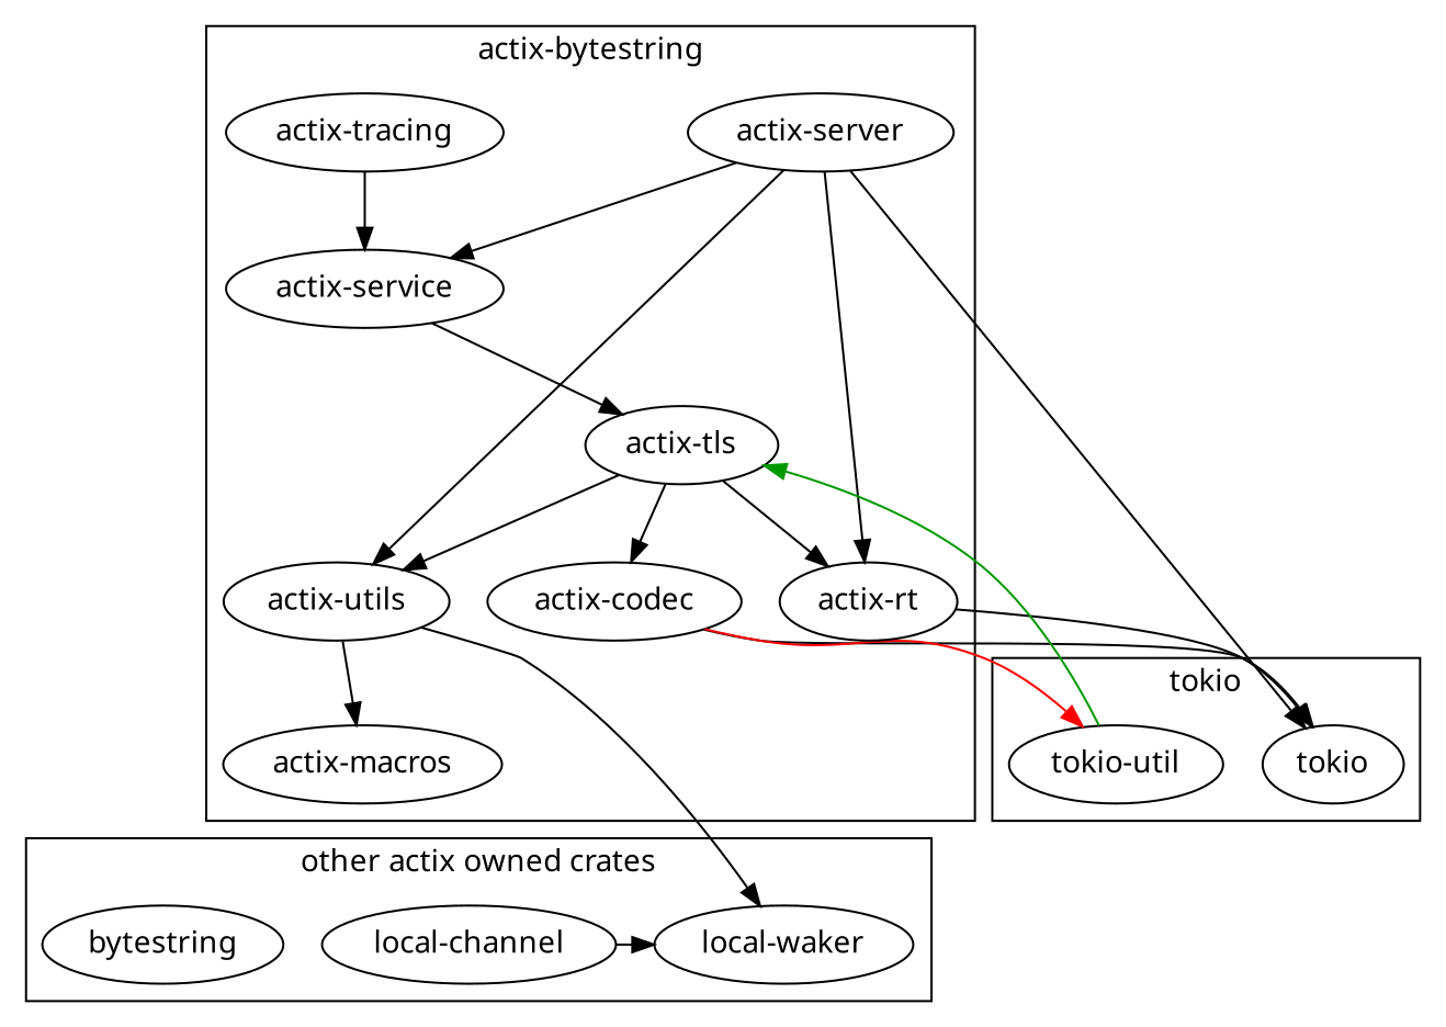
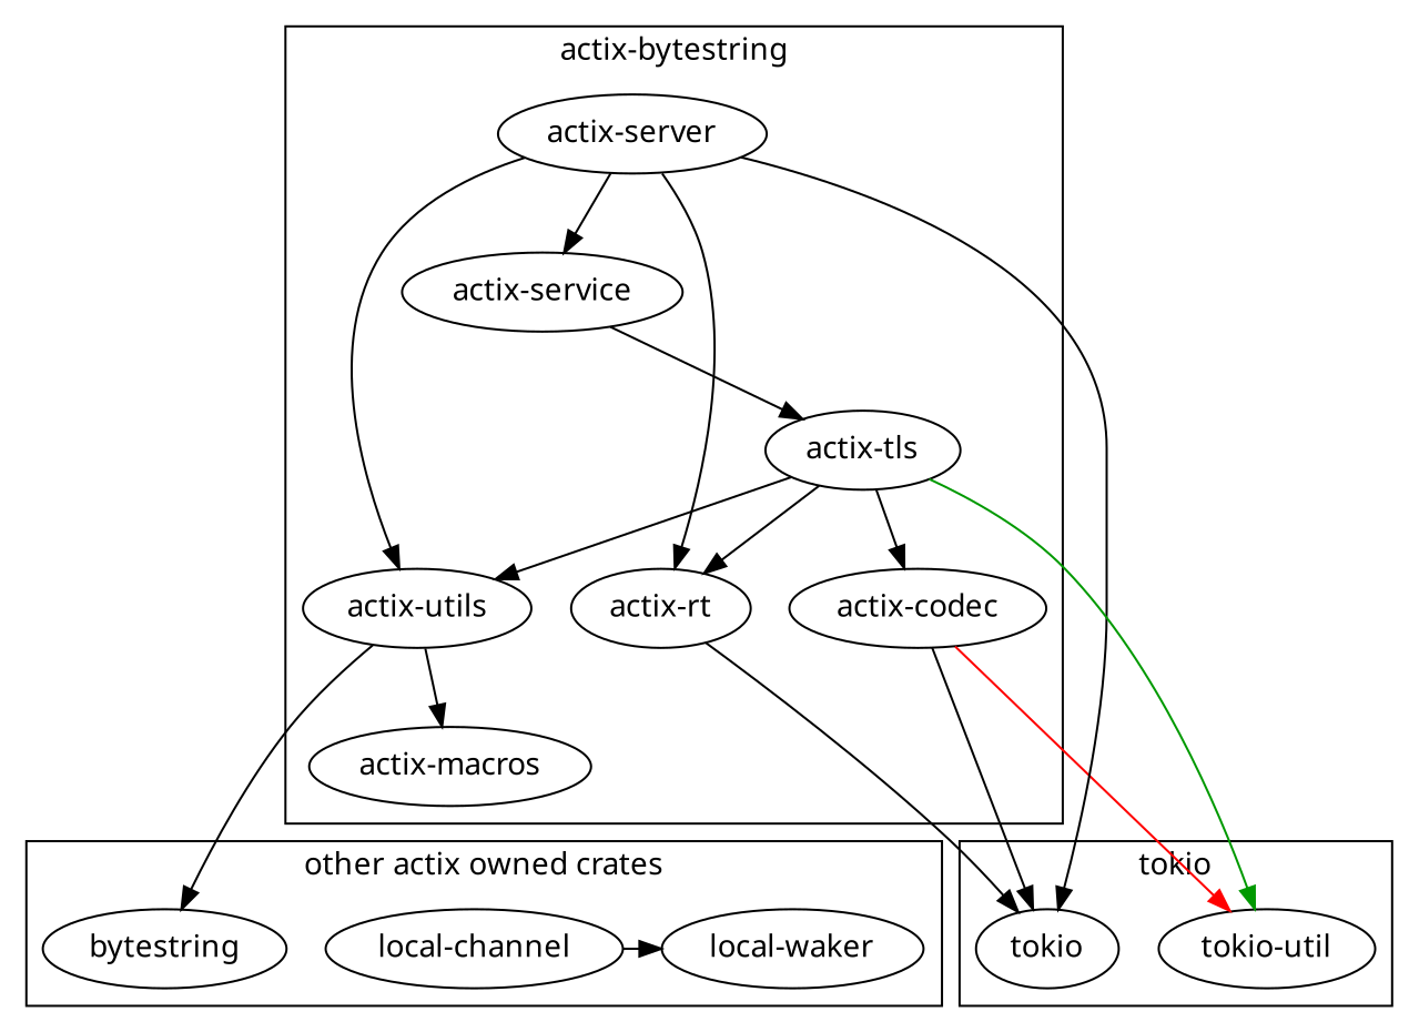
  digraph {
    fontname="Noto Sans"
    rankdir=TB
    node [fontname="Noto Sans"]
    edge [fontname="Noto Sans"]
    "actix-codec"
    "actix-macros"
    "actix-rt"
    "actix-server"
    "actix-service"
    "actix-tls"
-   "actix-tracing"
    "actix-utils"
    "local-channel"
    "local-waker"
    bytestring
    tokio
    "tokio-util"
    subgraph cluster_1 {
      label="actix-bytestring"
      "actix-codec"
      "actix-macros"
      "actix-rt"
      "actix-server"
      "actix-service"
      "actix-tls"
-     "actix-tracing"
      "actix-utils"
    }
    subgraph cluster_2 {
      label="other actix owned crates"
      subgraph sub_3 {
        label="other actix owned crates"
        rank=same
        "local-channel"
        "local-waker"
        bytestring
      }
    }
    subgraph cluster_4 {
      label=tokio
      tokio
      "tokio-util"
    }
    "actix-codec" -> tokio
    "actix-codec" -> "tokio-util" [color=red]
    "actix-macros" -> bytestring [style=invis]
    "actix-macros" -> tokio [style=invis]
    "actix-rt" -> tokio
    "actix-server" -> "actix-rt"
    "actix-server" -> "actix-service"
    "actix-server" -> "actix-utils"
    "actix-server" -> tokio
    "actix-service" -> "actix-tls"
    "actix-service" -> bytestring [style=invis]
    "actix-tls" -> "actix-codec"
    "actix-tls" -> "actix-rt"
    "actix-tls" -> "actix-utils"
-   "tokio-util" -> "actix-tls" [color="#009900"]
-   "actix-tracing" -> "actix-service"
+   "actix-tls" -> "tokio-util" [color="#009900"]
    "actix-utils" -> "actix-macros"
-   "actix-utils" -> "local-waker"
+   "actix-utils" -> bytestring
    "local-channel" -> "local-waker"
  }
